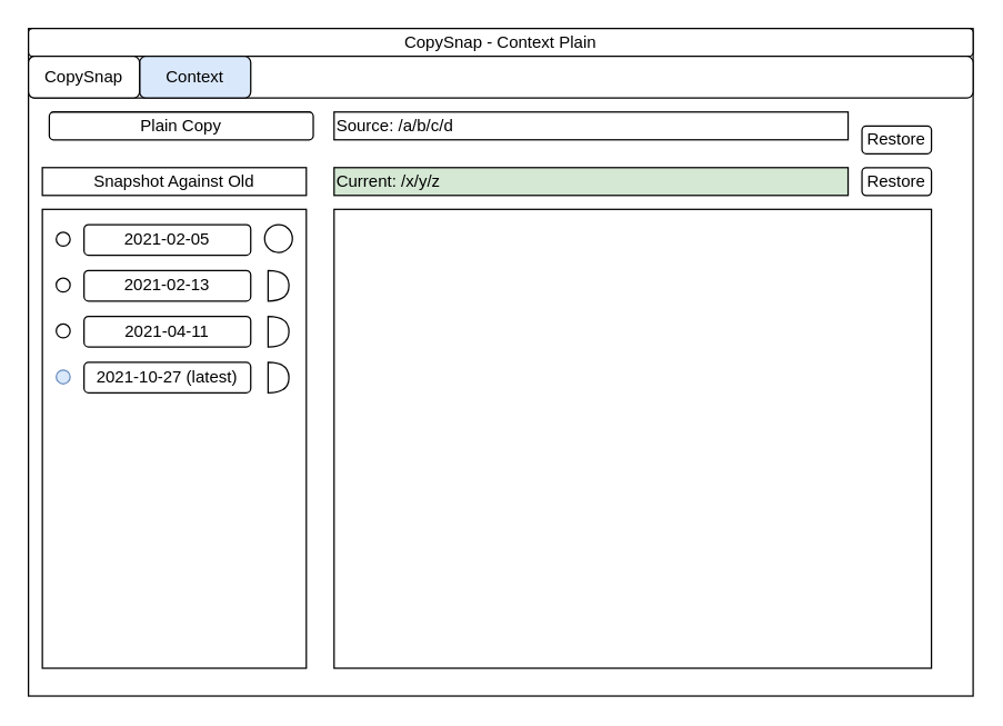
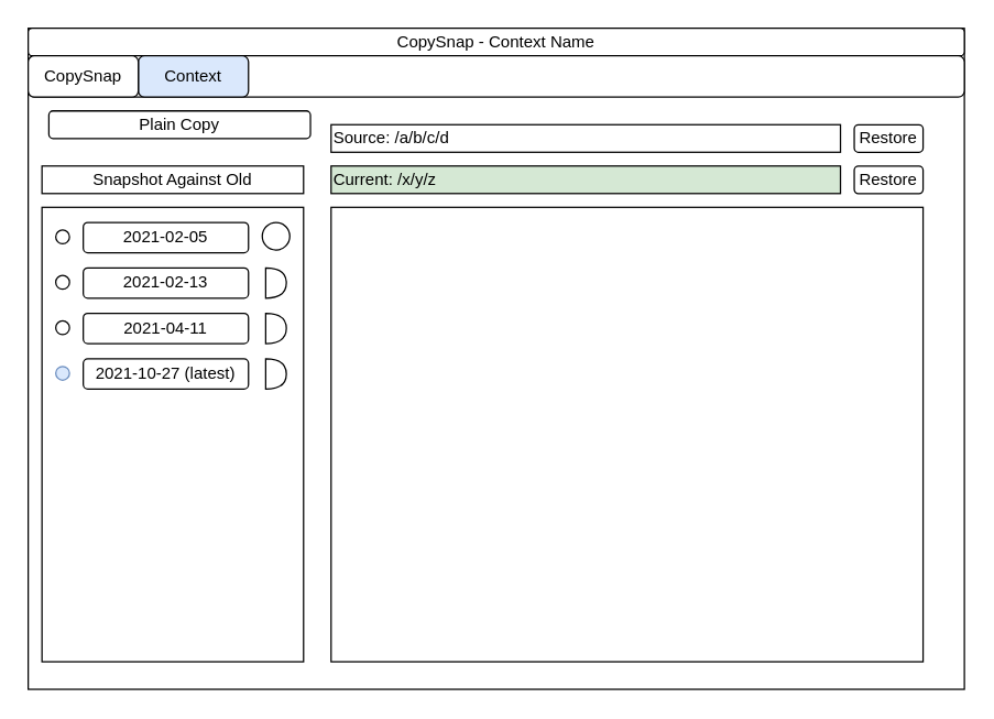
  <mxCell id="0" />
  <mxCell id="1" parent="0" />
  <mxCell id="2" value="" style="rounded=0;whiteSpace=wrap;html=1;" vertex="1" parent="1"><mxGeometry x="20" y="20" width="680" height="480" as="geometry" /></mxCell>
- <mxCell id="3" value="CopySnap - Context Plain" style="rounded=1;whiteSpace=wrap;html=1;" vertex="1" parent="1"><mxGeometry x="20" y="20" width="680" height="20" as="geometry" /></mxCell>
+ <mxCell id="3" value="CopySnap - Context Name" style="rounded=1;whiteSpace=wrap;html=1;" vertex="1" parent="1"><mxGeometry x="20" y="20" width="680" height="20" as="geometry" /></mxCell>
  <mxCell id="4" value="" style="rounded=1;whiteSpace=wrap;html=1;align=left;" vertex="1" parent="1"><mxGeometry x="20" y="40" width="680" height="30" as="geometry" /></mxCell>
  <mxCell id="5" value="Context" style="rounded=1;whiteSpace=wrap;html=1;fillColor=#dae8fc;" vertex="1" parent="1"><mxGeometry x="100" y="40" width="80" height="30" as="geometry" /></mxCell>
  <mxCell id="6" value="CopySnap" style="rounded=1;whiteSpace=wrap;html=1;" vertex="1" parent="1"><mxGeometry x="20" y="40" width="80" height="30" as="geometry" /></mxCell>
- <mxCell id="7" value="&lt;div align=&quot;left&quot;&gt;Source: /a/b/c/d&lt;br&gt;&lt;/div&gt;" style="rounded=0;whiteSpace=wrap;html=1;align=left;" vertex="1" parent="1"><mxGeometry x="240" y="80" width="370" height="20" as="geometry" /></mxCell>
+ <mxCell id="7" value="&lt;div align=&quot;left&quot;&gt;Source: /a/b/c/d&lt;br&gt;&lt;/div&gt;" style="rounded=0;whiteSpace=wrap;html=1;align=left;" vertex="1" parent="1"><mxGeometry x="240" y="90" width="370" height="20" as="geometry" /></mxCell>
  <mxCell id="8" value="" style="rounded=0;whiteSpace=wrap;html=1;" vertex="1" parent="1"><mxGeometry x="240" y="150" width="430" height="330" as="geometry" /></mxCell>
  <mxCell id="9" value="" style="group" vertex="1" connectable="0" parent="1"><mxGeometry x="30" y="150" width="190" height="330" as="geometry" /></mxCell>
  <mxCell id="10" value="" style="rounded=0;whiteSpace=wrap;html=1;" vertex="1" parent="9"><mxGeometry width="190" height="330" as="geometry" /></mxCell>
  <mxCell id="11" value="2021-02-05" style="rounded=1;whiteSpace=wrap;html=1;" vertex="1" parent="9"><mxGeometry x="30" y="11" width="120" height="22" as="geometry" /></mxCell>
  <mxCell id="12" value="2021-02-13" style="rounded=1;whiteSpace=wrap;html=1;" vertex="1" parent="9"><mxGeometry x="30" y="44" width="120" height="22" as="geometry" /></mxCell>
  <mxCell id="13" value="2021-04-11" style="rounded=1;whiteSpace=wrap;html=1;" vertex="1" parent="9"><mxGeometry x="30" y="77" width="120" height="22" as="geometry" /></mxCell>
  <mxCell id="14" value="2021-10-27 (latest)" style="rounded=1;whiteSpace=wrap;html=1;" vertex="1" parent="9"><mxGeometry x="30" y="110.0" width="120" height="22" as="geometry" /></mxCell>
  <mxCell id="15" value="" style="ellipse;whiteSpace=wrap;html=1;aspect=fixed;rounded=0;" vertex="1" parent="9"><mxGeometry x="10" y="16.5" width="10" height="10" as="geometry" /></mxCell>
  <mxCell id="16" value="" style="ellipse;whiteSpace=wrap;html=1;aspect=fixed;rounded=0;" vertex="1" parent="9"><mxGeometry x="10" y="49.5" width="10" height="10" as="geometry" /></mxCell>
  <mxCell id="17" value="" style="ellipse;whiteSpace=wrap;html=1;aspect=fixed;rounded=0;" vertex="1" parent="9"><mxGeometry x="10" y="82.5" width="10" height="10" as="geometry" /></mxCell>
  <mxCell id="18" value="" style="ellipse;whiteSpace=wrap;html=1;aspect=fixed;rounded=0;fillColor=#dae8fc;strokeColor=#6c8ebf;" vertex="1" parent="9"><mxGeometry x="10" y="115.5" width="10" height="10" as="geometry" /></mxCell>
  <mxCell id="19" value="" style="ellipse;whiteSpace=wrap;html=1;aspect=fixed;rounded=0;" vertex="1" parent="9"><mxGeometry x="160" y="11" width="20" height="20" as="geometry" /></mxCell>
  <mxCell id="20" value="" style="shape=or;whiteSpace=wrap;html=1;rounded=0;" vertex="1" parent="9"><mxGeometry x="162.5" y="77" width="15" height="22" as="geometry" /></mxCell>
  <mxCell id="21" value="" style="shape=or;whiteSpace=wrap;html=1;rounded=0;" vertex="1" parent="9"><mxGeometry x="162.5" y="110.0" width="15" height="22" as="geometry" /></mxCell>
  <mxCell id="22" value="" style="shape=or;whiteSpace=wrap;html=1;rounded=0;" vertex="1" parent="9"><mxGeometry x="162.5" y="44" width="15" height="22" as="geometry" /></mxCell>
  <mxCell id="23" value="Current: /x/y/z" style="rounded=0;whiteSpace=wrap;html=1;align=left;fillColor=#d5e8d4;" vertex="1" parent="1"><mxGeometry x="240" y="120" width="370" height="20" as="geometry" /></mxCell>
  <mxCell id="24" value="Plain Copy" style="rounded=1;whiteSpace=wrap;html=1;" vertex="1" parent="1"><mxGeometry x="35" y="80" width="190" height="20" as="geometry" /></mxCell>
  <mxCell id="25" value="Snapshot Against Old" style="whiteSpace=wrap;html=1;rounded=0;" vertex="1" parent="1"><mxGeometry x="30" y="120" width="190" height="20" as="geometry" /></mxCell>
  <mxCell id="26" value="Restore" style="rounded=1;whiteSpace=wrap;html=1;" vertex="1" parent="1"><mxGeometry x="620" y="90" width="50" height="20" as="geometry" /></mxCell>
  <mxCell id="27" value="Restore" style="rounded=1;whiteSpace=wrap;html=1;" vertex="1" parent="1"><mxGeometry x="620" y="120" width="50" height="20" as="geometry" /></mxCell>
